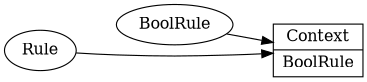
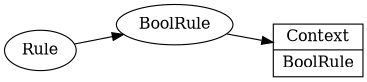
  digraph {
    rankdir=LR
    n1 [label=BoolRule]
    n2 [label="Context | BoolRule" shape=record]
    Rule
    n1 -> n2
-   Rule -> n2
+   Rule -> n1
  }
